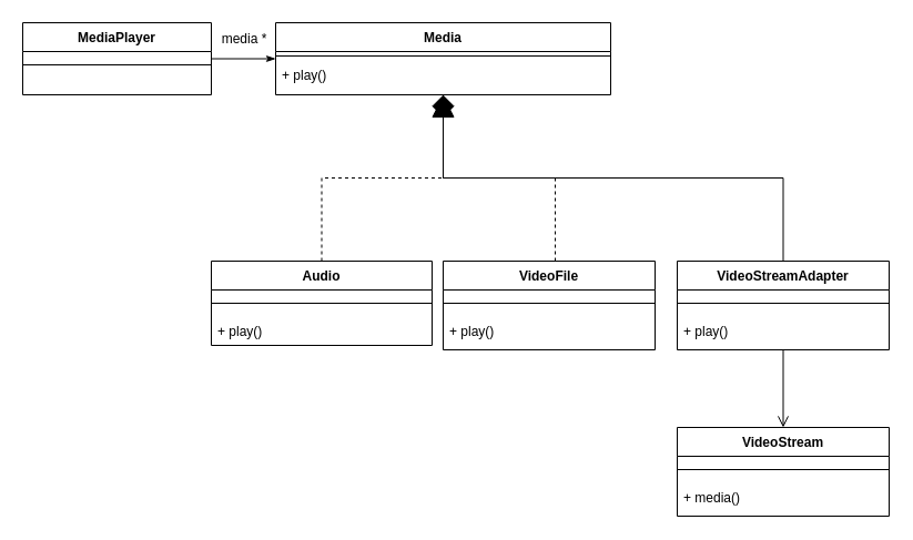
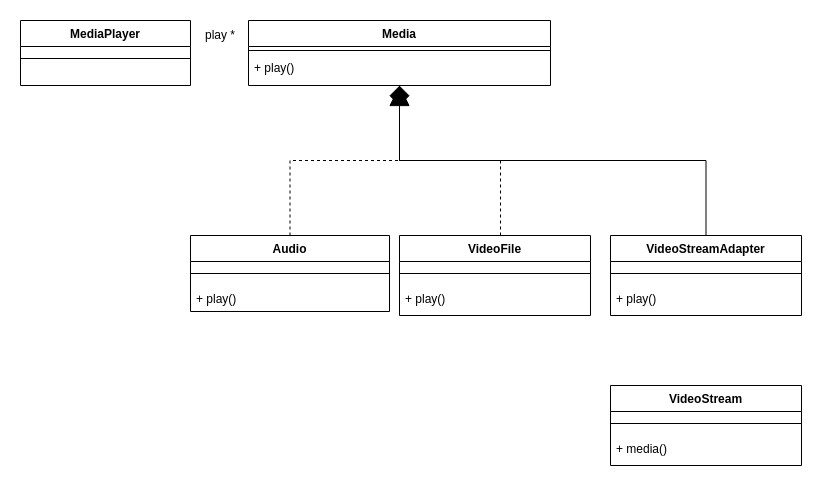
  <mxCell id="0" />
  <mxCell id="1" parent="0" />
  <mxCell id="2" value="MediaPlayer" style="swimlane;fontStyle=1;align=center;verticalAlign=top;childLayout=stackLayout;horizontal=1;startSize=26;horizontalStack=0;resizeParent=1;resizeLast=0;collapsible=1;marginBottom=0;rounded=0;shadow=0;strokeWidth=1;" parent="1" vertex="1"><mxGeometry x="20" y="20" width="170" height="65" as="geometry"><mxRectangle x="230" y="140" width="160" height="26" as="alternateBounds" /></mxGeometry></mxCell>
  <mxCell id="3" value="" style="line;html=1;strokeWidth=1;align=left;verticalAlign=middle;spacingTop=-1;spacingLeft=3;spacingRight=3;rotatable=0;labelPosition=right;points=[];portConstraint=eastwest;" parent="2" vertex="1"><mxGeometry y="26" width="170" height="24" as="geometry" /></mxCell>
  <mxCell id="4" value="Media" style="swimlane;fontStyle=1;align=center;verticalAlign=top;childLayout=stackLayout;horizontal=1;startSize=26;horizontalStack=0;resizeParent=1;resizeLast=0;collapsible=1;marginBottom=0;rounded=0;shadow=0;strokeWidth=1;" parent="1" vertex="1"><mxGeometry x="248" y="20" width="302" height="65" as="geometry"><mxRectangle x="550" y="140" width="160" height="26" as="alternateBounds" /></mxGeometry></mxCell>
  <mxCell id="5" value="" style="line;html=1;strokeWidth=1;align=left;verticalAlign=middle;spacingTop=-1;spacingLeft=3;spacingRight=3;rotatable=0;labelPosition=right;points=[];portConstraint=eastwest;" parent="4" vertex="1"><mxGeometry y="26" width="302" height="8" as="geometry" /></mxCell>
  <mxCell id="6" value="+ play()" style="text;align=left;verticalAlign=top;spacingLeft=4;spacingRight=4;overflow=hidden;rotatable=0;points=[[0,0.5],[1,0.5]];portConstraint=eastwest;" parent="4" vertex="1"><mxGeometry y="34" width="302" height="26" as="geometry" /></mxCell>
- <mxCell id="7" value="" style="endArrow=classicThin;shadow=0;strokeWidth=1;rounded=0;endFill=1;edgeStyle=elbowEdgeStyle;elbow=vertical;strokeColor=default;startArrow=none;startFill=0;jumpSize=23;startSize=10;endSize=6;" parent="1" source="2" target="4" edge="1"><mxGeometry x="0.5" y="41" relative="1" as="geometry"><mxPoint x="310" y="107" as="sourcePoint" /><mxPoint x="470" y="107" as="targetPoint" /><mxPoint x="-40" y="32" as="offset" /><Array as="points"><mxPoint x="400" y="85" /><mxPoint x="370" y="125" /></Array></mxGeometry></mxCell>
  <mxCell id="8" style="edgeStyle=orthogonalEdgeStyle;rounded=0;orthogonalLoop=1;jettySize=auto;html=1;entryX=0.5;entryY=1;entryDx=0;entryDy=0;startArrow=none;startFill=0;endArrow=classicThin;endFill=1;startSize=10;dashed=1;" edge="1" parent="1" source="9" target="4"><mxGeometry relative="1" as="geometry" /></mxCell>
  <mxCell id="9" value="Audio" style="swimlane;fontStyle=1;align=center;verticalAlign=top;childLayout=stackLayout;horizontal=1;startSize=26;horizontalStack=0;resizeParent=1;resizeLast=0;collapsible=1;marginBottom=0;rounded=0;shadow=0;strokeWidth=1;" parent="1" vertex="1"><mxGeometry x="190" y="235" width="199" height="76" as="geometry"><mxRectangle x="230" y="140" width="160" height="26" as="alternateBounds" /></mxGeometry></mxCell>
  <mxCell id="10" value="" style="line;html=1;strokeWidth=1;align=left;verticalAlign=middle;spacingTop=-1;spacingLeft=3;spacingRight=3;rotatable=0;labelPosition=right;points=[];portConstraint=eastwest;" parent="9" vertex="1"><mxGeometry y="26" width="199" height="24" as="geometry" /></mxCell>
  <mxCell id="11" value="+ play()" style="text;align=left;verticalAlign=top;spacingLeft=4;spacingRight=4;overflow=hidden;rotatable=0;points=[[0,0.5],[1,0.5]];portConstraint=eastwest;" parent="9" vertex="1"><mxGeometry y="50" width="199" height="26" as="geometry" /></mxCell>
  <mxCell id="12" style="edgeStyle=orthogonalEdgeStyle;rounded=0;orthogonalLoop=1;jettySize=auto;html=1;entryX=0.5;entryY=1;entryDx=0;entryDy=0;startArrow=none;startFill=0;endArrow=block;endFill=1;startSize=10;endSize=18;dashed=1;" edge="1" parent="1" source="13" target="4"><mxGeometry relative="1" as="geometry"><Array as="points"><mxPoint x="500" y="160" /><mxPoint x="399" y="160" /></Array></mxGeometry></mxCell>
  <mxCell id="13" value="VideoFile" style="swimlane;fontStyle=1;align=center;verticalAlign=top;childLayout=stackLayout;horizontal=1;startSize=26;horizontalStack=0;resizeParent=1;resizeLast=0;collapsible=1;marginBottom=0;rounded=0;shadow=0;strokeWidth=1;" parent="1" vertex="1"><mxGeometry x="399" y="235" width="191" height="80" as="geometry"><mxRectangle x="230" y="140" width="160" height="26" as="alternateBounds" /></mxGeometry></mxCell>
  <mxCell id="14" value="" style="line;html=1;strokeWidth=1;align=left;verticalAlign=middle;spacingTop=-1;spacingLeft=3;spacingRight=3;rotatable=0;labelPosition=right;points=[];portConstraint=eastwest;" parent="13" vertex="1"><mxGeometry y="26" width="191" height="24" as="geometry" /></mxCell>
  <mxCell id="15" value="+ play()" style="text;align=left;verticalAlign=top;spacingLeft=4;spacingRight=4;overflow=hidden;rotatable=0;points=[[0,0.5],[1,0.5]];portConstraint=eastwest;" parent="13" vertex="1"><mxGeometry y="50" width="191" height="26" as="geometry" /></mxCell>
- <mxCell id="16" value="media *" style="text;html=1;strokeColor=none;fillColor=none;align=center;verticalAlign=middle;whiteSpace=wrap;rounded=0;" vertex="1" parent="1"><mxGeometry x="190" y="20" width="60" height="30" as="geometry" /></mxCell>
+ <mxCell id="16" value="play *" style="text;html=1;strokeColor=none;fillColor=none;align=center;verticalAlign=middle;whiteSpace=wrap;rounded=0;" vertex="1" parent="1"><mxGeometry x="190" y="20" width="60" height="30" as="geometry" /></mxCell>
  <mxCell id="17" value="VideoStream" style="swimlane;fontStyle=1;align=center;verticalAlign=top;childLayout=stackLayout;horizontal=1;startSize=26;horizontalStack=0;resizeParent=1;resizeLast=0;collapsible=1;marginBottom=0;rounded=0;shadow=0;strokeWidth=1;" vertex="1" parent="1"><mxGeometry x="610" y="385" width="191" height="80" as="geometry"><mxRectangle x="230" y="140" width="160" height="26" as="alternateBounds" /></mxGeometry></mxCell>
  <mxCell id="18" value="" style="line;html=1;strokeWidth=1;align=left;verticalAlign=middle;spacingTop=-1;spacingLeft=3;spacingRight=3;rotatable=0;labelPosition=right;points=[];portConstraint=eastwest;" vertex="1" parent="17"><mxGeometry y="26" width="191" height="24" as="geometry" /></mxCell>
  <mxCell id="19" value="+ media()" style="text;align=left;verticalAlign=top;spacingLeft=4;spacingRight=4;overflow=hidden;rotatable=0;points=[[0,0.5],[1,0.5]];portConstraint=eastwest;" vertex="1" parent="17"><mxGeometry y="50" width="191" height="26" as="geometry" /></mxCell>
  <mxCell id="20" style="edgeStyle=orthogonalEdgeStyle;rounded=0;orthogonalLoop=1;jettySize=auto;html=1;startArrow=none;startFill=0;endArrow=diamond;endFill=1;startSize=10;endSize=18;entryX=0.5;entryY=1;entryDx=0;entryDy=0;" edge="1" parent="1" source="22" target="4"><mxGeometry relative="1" as="geometry"><mxPoint x="610" y="155" as="targetPoint" /><Array as="points"><mxPoint x="706" y="160" /><mxPoint x="399" y="160" /></Array></mxGeometry></mxCell>
- <mxCell id="21" style="edgeStyle=orthogonalEdgeStyle;rounded=0;orthogonalLoop=1;jettySize=auto;html=1;entryX=0.5;entryY=0;entryDx=0;entryDy=0;startArrow=none;startFill=0;endArrow=open;endFill=0;startSize=10;endSize=8;" edge="1" parent="1" source="22" target="17"><mxGeometry relative="1" as="geometry" /></mxCell>
  <mxCell id="22" value="VideoStreamAdapter" style="swimlane;fontStyle=1;align=center;verticalAlign=top;childLayout=stackLayout;horizontal=1;startSize=26;horizontalStack=0;resizeParent=1;resizeLast=0;collapsible=1;marginBottom=0;rounded=0;shadow=0;strokeWidth=1;" vertex="1" parent="1"><mxGeometry x="610" y="235" width="191" height="80" as="geometry"><mxRectangle x="230" y="140" width="160" height="26" as="alternateBounds" /></mxGeometry></mxCell>
  <mxCell id="23" value="" style="line;html=1;strokeWidth=1;align=left;verticalAlign=middle;spacingTop=-1;spacingLeft=3;spacingRight=3;rotatable=0;labelPosition=right;points=[];portConstraint=eastwest;" vertex="1" parent="22"><mxGeometry y="26" width="191" height="24" as="geometry" /></mxCell>
  <mxCell id="24" value="+ play()" style="text;align=left;verticalAlign=top;spacingLeft=4;spacingRight=4;overflow=hidden;rotatable=0;points=[[0,0.5],[1,0.5]];portConstraint=eastwest;" vertex="1" parent="22"><mxGeometry y="50" width="191" height="26" as="geometry" /></mxCell>
